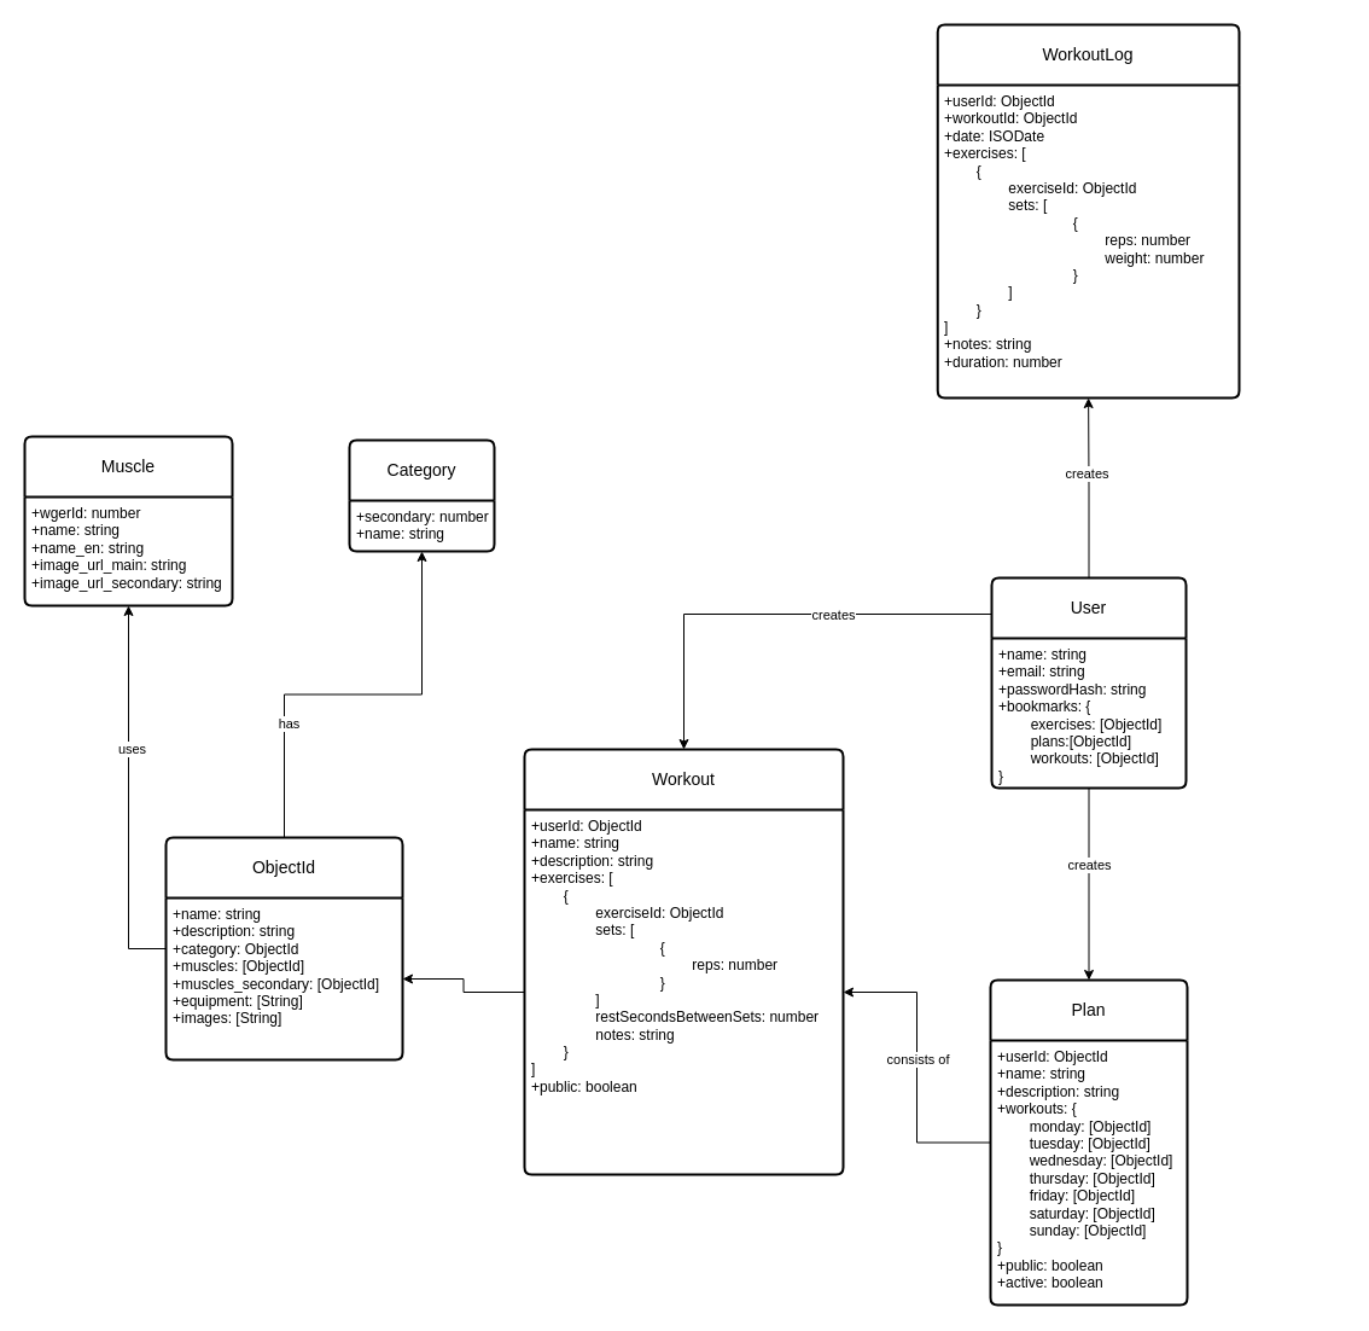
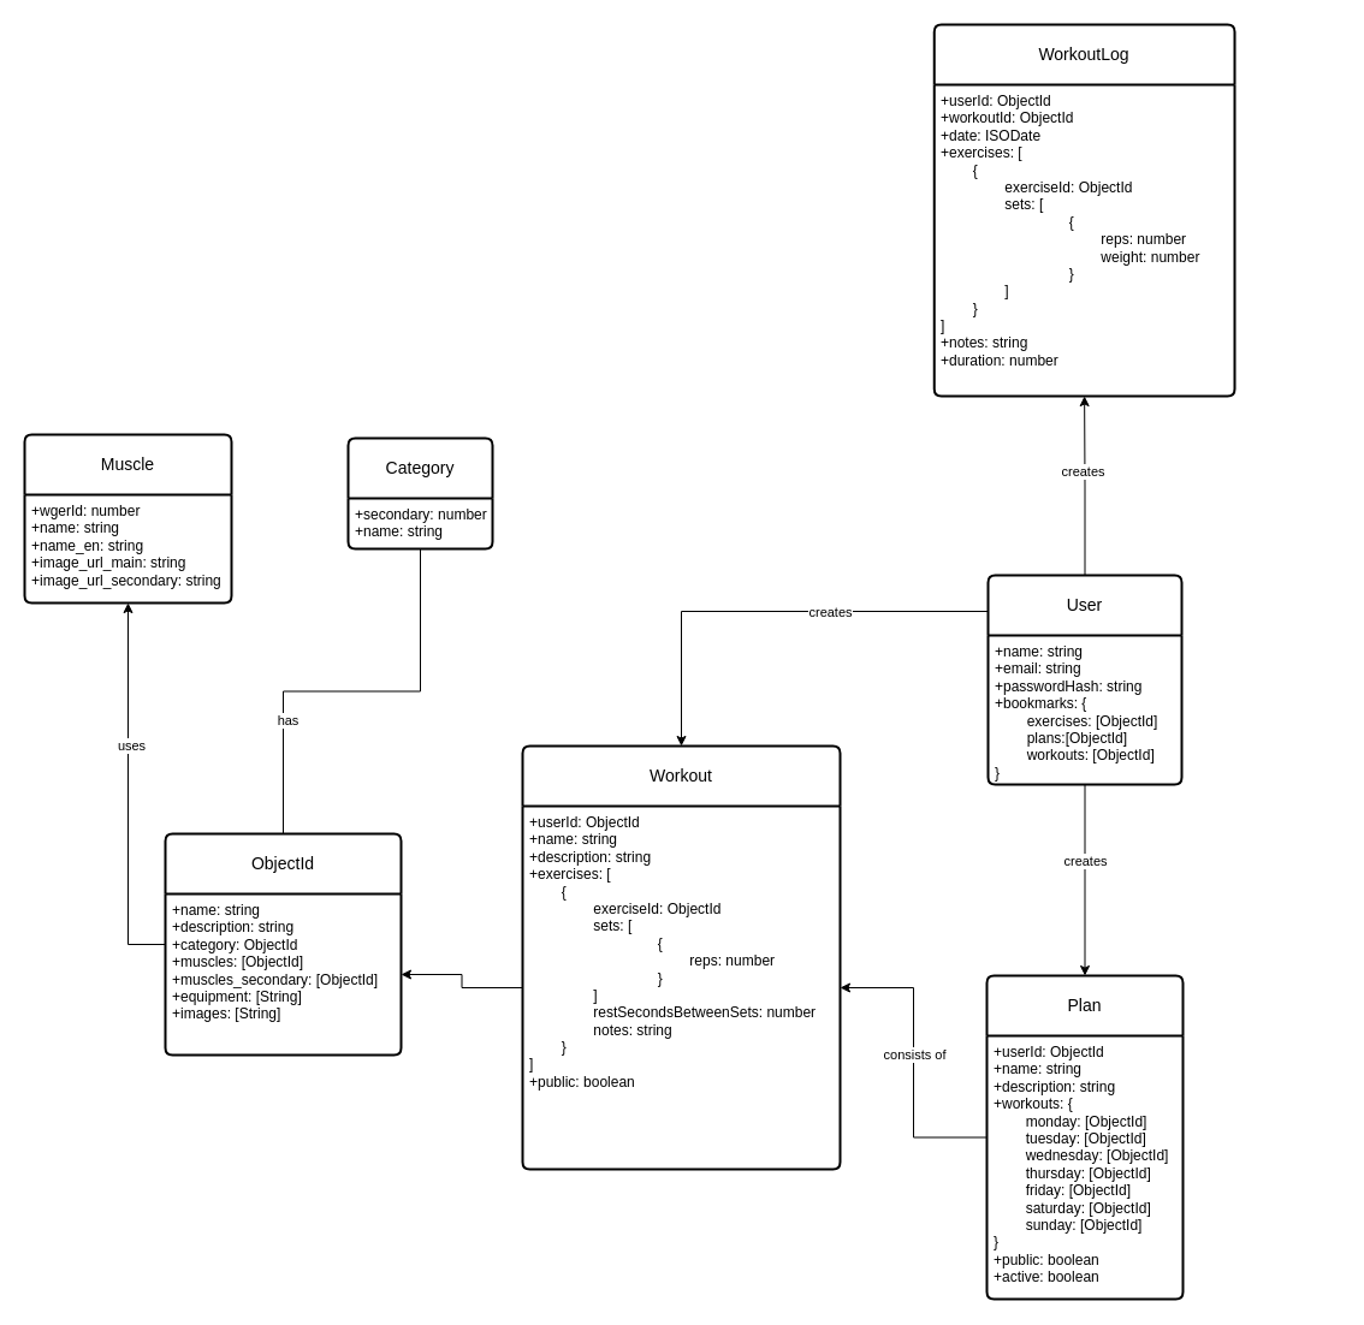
  <mxCell id="0" />
  <mxCell id="1" parent="0" />
  <mxCell id="2" style="edgeStyle=orthogonalEdgeStyle;rounded=0;orthogonalLoop=1;jettySize=auto;html=1;exitX=0.5;exitY=0;exitDx=0;exitDy=0;entryX=0.5;entryY=1;entryDx=0;entryDy=0;" parent="1" source="4" target="13" edge="1"><mxGeometry relative="1" as="geometry" /></mxCell>
  <mxCell id="3" value="creates" style="edgeLabel;html=1;align=center;verticalAlign=middle;resizable=0;points=[];" parent="2" vertex="1" connectable="0"><mxGeometry x="0.164" y="2" relative="1" as="geometry"><mxPoint as="offset" /></mxGeometry></mxCell>
  <mxCell id="4" value="User" style="swimlane;childLayout=stackLayout;horizontal=1;startSize=50;horizontalStack=0;rounded=1;fontSize=14;fontStyle=0;strokeWidth=2;resizeParent=0;resizeLast=1;shadow=0;dashed=0;align=center;arcSize=4;whiteSpace=wrap;html=1;" parent="1" vertex="1"><mxGeometry x="821" y="478" width="161" height="174" as="geometry" /></mxCell>
  <mxCell id="5" value="+name: string&lt;div&gt;+email: string&lt;br&gt;+passwordHash: string&lt;/div&gt;&lt;div&gt;+bookmarks: {&lt;/div&gt;&lt;div&gt;&lt;span style=&quot;white-space: pre;&quot;&gt;&#09;&lt;/span&gt;exercises: [ObjectId]&lt;br&gt;&lt;/div&gt;&lt;div&gt;&lt;span style=&quot;white-space: pre;&quot;&gt;&#09;&lt;/span&gt;plans:[ObjectId]&lt;br&gt;&lt;/div&gt;&lt;div&gt;&lt;span style=&quot;white-space: pre;&quot;&gt;&#09;&lt;/span&gt;workouts: [ObjectId]&lt;br&gt;&lt;/div&gt;&lt;div&gt;}&lt;/div&gt;" style="align=left;strokeColor=none;fillColor=none;spacingLeft=4;fontSize=12;verticalAlign=top;resizable=0;rotatable=0;part=1;html=1;" parent="4" vertex="1"><mxGeometry y="50" width="161" height="124" as="geometry" /></mxCell>
  <mxCell id="6" style="edgeStyle=orthogonalEdgeStyle;rounded=0;orthogonalLoop=1;jettySize=auto;html=1;exitX=0;exitY=0.5;exitDx=0;exitDy=0;entryX=1;entryY=0.5;entryDx=0;entryDy=0;" parent="1" source="8" target="11" edge="1"><mxGeometry relative="1" as="geometry" /></mxCell>
  <mxCell id="7" value="consists of" style="edgeLabel;html=1;align=center;verticalAlign=middle;resizable=0;points=[];" parent="6" vertex="1" connectable="0"><mxGeometry x="0.104" y="3" relative="1" as="geometry"><mxPoint x="3" y="6" as="offset" /></mxGeometry></mxCell>
  <mxCell id="8" value="Plan" style="swimlane;childLayout=stackLayout;horizontal=1;startSize=50;horizontalStack=0;rounded=1;fontSize=14;fontStyle=0;strokeWidth=2;resizeParent=0;resizeLast=1;shadow=0;dashed=0;align=center;arcSize=4;whiteSpace=wrap;html=1;" parent="1" vertex="1"><mxGeometry x="820" y="811" width="163" height="269" as="geometry" /></mxCell>
  <mxCell id="9" value="+userId: ObjectId&lt;br&gt;+name: string&amp;nbsp;&lt;div&gt;+description: string&lt;br&gt;&lt;div&gt;+workouts: {&lt;/div&gt;&lt;div&gt;&lt;span style=&quot;white-space: pre;&quot;&gt;&#09;&lt;/span&gt;monday: [ObjectId]&lt;br&gt;&lt;/div&gt;&lt;div&gt;&lt;span style=&quot;white-space: pre;&quot;&gt;&#09;&lt;/span&gt;tuesday: [ObjectId]&lt;br&gt;&lt;/div&gt;&lt;div&gt;&lt;span style=&quot;white-space: pre;&quot;&gt;&#09;&lt;/span&gt;wednesday: [ObjectId]&lt;br&gt;&lt;/div&gt;&lt;div&gt;&lt;span style=&quot;white-space: pre;&quot;&gt;&#09;&lt;/span&gt;thursday: [ObjectId]&lt;br&gt;&lt;/div&gt;&lt;div&gt;&lt;span style=&quot;white-space: pre;&quot;&gt;&#09;&lt;/span&gt;friday: [ObjectId]&lt;br&gt;&lt;/div&gt;&lt;div&gt;&lt;span style=&quot;white-space: pre;&quot;&gt;&#09;&lt;/span&gt;saturday: [ObjectId]&lt;br&gt;&lt;/div&gt;&lt;div&gt;&lt;span style=&quot;white-space: pre;&quot;&gt;&#09;&lt;/span&gt;sunday: [ObjectId]&lt;br&gt;&lt;/div&gt;&lt;div&gt;}&lt;/div&gt;&lt;div&gt;+public: boolean&lt;/div&gt;&lt;/div&gt;&lt;div&gt;+active: boolean&lt;/div&gt;" style="align=left;strokeColor=none;fillColor=none;spacingLeft=4;fontSize=12;verticalAlign=top;resizable=0;rotatable=0;part=1;html=1;" parent="8" vertex="1"><mxGeometry y="50" width="163" height="219" as="geometry" /></mxCell>
  <mxCell id="10" value="Workout" style="swimlane;childLayout=stackLayout;horizontal=1;startSize=50;horizontalStack=0;rounded=1;fontSize=14;fontStyle=0;strokeWidth=2;resizeParent=0;resizeLast=1;shadow=0;dashed=0;align=center;arcSize=4;whiteSpace=wrap;html=1;" parent="1" vertex="1"><mxGeometry x="434" y="620" width="264" height="352" as="geometry" /></mxCell>
  <mxCell id="11" value="+userId: ObjectId&lt;br&gt;+name: string&lt;br&gt;+description: string&lt;div&gt;+exercises: [&lt;/div&gt;&lt;div&gt;&lt;span style=&quot;white-space: pre;&quot;&gt;&#09;&lt;/span&gt;{&lt;/div&gt;&lt;div&gt;&lt;span style=&quot;white-space: pre;&quot;&gt;&#09;&lt;/span&gt;&lt;span style=&quot;white-space: pre;&quot;&gt;&#09;&lt;/span&gt;exerciseId: ObjectId&lt;br&gt;&lt;/div&gt;&lt;div&gt;&lt;span style=&quot;white-space: pre;&quot;&gt;&#09;&lt;/span&gt;&lt;span style=&quot;white-space: pre;&quot;&gt;&#09;&lt;/span&gt;sets: [&lt;span style=&quot;white-space: pre;&quot;&gt;&#09;&lt;/span&gt;&lt;/div&gt;&lt;div&gt;&lt;span style=&quot;white-space: pre;&quot;&gt;&#09;&lt;/span&gt;&lt;span style=&quot;white-space: pre;&quot;&gt;&#09;&lt;/span&gt;&lt;span style=&quot;white-space: pre;&quot;&gt;&#09;&lt;/span&gt;&lt;span style=&quot;white-space: pre;&quot;&gt;&#09;&lt;/span&gt;{&lt;br&gt;&lt;/div&gt;&lt;div&gt;&lt;span style=&quot;background-color: transparent; color: light-dark(rgb(0, 0, 0), rgb(255, 255, 255));&quot;&gt;&lt;span style=&quot;white-space: pre;&quot;&gt;&#09;&lt;/span&gt;&lt;span style=&quot;white-space: pre;&quot;&gt;&#09;&lt;/span&gt;&lt;span style=&quot;white-space: pre;&quot;&gt;&#09;&lt;/span&gt;&lt;span style=&quot;white-space: pre;&quot;&gt;&#09;&lt;span style=&quot;white-space: pre;&quot;&gt;&#09;&lt;/span&gt;&lt;/span&gt;reps: number&lt;/span&gt;&lt;/div&gt;&lt;div&gt;&lt;span style=&quot;white-space: pre;&quot;&gt;&#09;&lt;/span&gt;&lt;span style=&quot;white-space: pre;&quot;&gt;&#09;&lt;/span&gt;&lt;span style=&quot;white-space: pre;&quot;&gt;&#09;&lt;/span&gt;&lt;span style=&quot;white-space: pre;&quot;&gt;&#09;&lt;/span&gt;}&lt;br&gt;&lt;/div&gt;&lt;div&gt;&lt;span style=&quot;white-space: pre;&quot;&gt;&#09;&lt;/span&gt;&lt;span style=&quot;white-space: pre;&quot;&gt;&#09;&lt;/span&gt;]&lt;br&gt;&lt;/div&gt;&lt;div&gt;&lt;span style=&quot;white-space: pre;&quot;&gt;&#09;&lt;/span&gt;&lt;span style=&quot;white-space: pre;&quot;&gt;&#09;&lt;/span&gt;&lt;span style=&quot;background-color: transparent; color: light-dark(rgb(0, 0, 0), rgb(255, 255, 255));&quot;&gt;restSecondsBetweenSets: number&lt;/span&gt;&lt;br&gt;&lt;/div&gt;&lt;div&gt;&lt;span style=&quot;white-space: pre;&quot;&gt;&#09;&lt;/span&gt;&lt;span style=&quot;white-space: pre;&quot;&gt;&#09;&lt;/span&gt;notes: string&lt;br&gt;&lt;/div&gt;&lt;div&gt;&lt;span style=&quot;white-space: pre;&quot;&gt;&#09;&lt;/span&gt;}&lt;br&gt;&lt;/div&gt;&lt;div&gt;]&lt;/div&gt;&lt;div&gt;+public: boolean&lt;/div&gt;" style="align=left;strokeColor=none;fillColor=none;spacingLeft=4;fontSize=12;verticalAlign=top;resizable=0;rotatable=0;part=1;html=1;" parent="10" vertex="1"><mxGeometry y="50" width="264" height="302" as="geometry" /></mxCell>
  <mxCell id="12" value="WorkoutLog" style="swimlane;childLayout=stackLayout;horizontal=1;startSize=50;horizontalStack=0;rounded=1;fontSize=14;fontStyle=0;strokeWidth=2;resizeParent=0;resizeLast=1;shadow=0;dashed=0;align=center;arcSize=4;whiteSpace=wrap;html=1;" parent="1" vertex="1"><mxGeometry x="776.25" y="20" width="249.75" height="309" as="geometry" /></mxCell>
  <mxCell id="13" value="+userId: ObjectId&lt;div&gt;+workoutId: ObjectId&lt;br&gt;+date: ISODate&lt;br&gt;+exercises: [&lt;div&gt;&lt;span style=&quot;white-space: pre;&quot;&gt;&#09;&lt;/span&gt;{&lt;/div&gt;&lt;div&gt;&lt;span style=&quot;white-space: pre;&quot;&gt;&#09;&lt;/span&gt;&lt;span style=&quot;white-space: pre;&quot;&gt;&#09;&lt;/span&gt;exerciseId: ObjectId&lt;br&gt;&lt;/div&gt;&lt;div&gt;&lt;span style=&quot;white-space: pre;&quot;&gt;&#09;&lt;/span&gt;&lt;span style=&quot;white-space: pre;&quot;&gt;&#09;&lt;/span&gt;sets: [&lt;br&gt;&lt;/div&gt;&lt;div&gt;&lt;span style=&quot;white-space: pre;&quot;&gt;&#09;&lt;/span&gt;&lt;span style=&quot;white-space: pre;&quot;&gt;&#09;&lt;span style=&quot;white-space: pre;&quot;&gt;&#09;&lt;span style=&quot;white-space: pre;&quot;&gt;&#09;&lt;/span&gt;&lt;/span&gt;{ &lt;/span&gt;&lt;/div&gt;&lt;div&gt;&lt;span style=&quot;white-space: pre;&quot;&gt;&#09;&lt;/span&gt;&lt;span style=&quot;white-space: pre;&quot;&gt;&#09;&lt;/span&gt;&lt;span style=&quot;white-space: pre;&quot;&gt;&#09;&lt;/span&gt;&lt;span style=&quot;white-space: pre;&quot;&gt;&#09;&lt;/span&gt;&lt;span style=&quot;white-space: pre;&quot;&gt;&#09;&lt;/span&gt;&lt;span style=&quot;white-space-collapse: preserve; background-color: transparent; color: light-dark(rgb(0, 0, 0), rgb(255, 255, 255));&quot;&gt;reps: number&lt;/span&gt;&lt;br&gt;&lt;/div&gt;&lt;div&gt;&lt;span style=&quot;white-space: pre;&quot;&gt;&lt;span style=&quot;white-space: pre;&quot;&gt;&#09;&lt;/span&gt;&lt;span style=&quot;white-space: pre;&quot;&gt;&#09;&lt;/span&gt;&lt;span style=&quot;white-space: pre;&quot;&gt;&#09;&lt;/span&gt;&lt;span style=&quot;white-space: pre;&quot;&gt;&#09;&lt;span style=&quot;white-space: pre;&quot;&gt;&#09;&lt;/span&gt;&lt;/span&gt;weight: number&lt;/span&gt;&lt;span style=&quot;white-space-collapse: preserve; background-color: transparent; color: light-dark(rgb(0, 0, 0), rgb(255, 255, 255));&quot;&gt;&#09;&lt;/span&gt;&lt;span style=&quot;white-space-collapse: preserve; background-color: transparent; color: light-dark(rgb(0, 0, 0), rgb(255, 255, 255));&quot;&gt;&#09;&lt;/span&gt;&lt;span style=&quot;white-space-collapse: preserve; background-color: transparent; color: light-dark(rgb(0, 0, 0), rgb(255, 255, 255));&quot;&gt;&#09;&lt;/span&gt;&lt;span style=&quot;white-space-collapse: preserve; background-color: transparent; color: light-dark(rgb(0, 0, 0), rgb(255, 255, 255));&quot;&gt;&#09;&lt;/span&gt;&lt;span style=&quot;white-space-collapse: preserve; background-color: transparent; color: light-dark(rgb(0, 0, 0), rgb(255, 255, 255));&quot;&gt;&#09;&lt;/span&gt;&lt;span style=&quot;white-space-collapse: preserve; background-color: transparent; color: light-dark(rgb(0, 0, 0), rgb(255, 255, 255));&quot;&gt; &lt;/span&gt;&lt;/div&gt;&lt;div&gt;&lt;/div&gt;&lt;div&gt;&lt;span style=&quot;background-color: transparent; color: light-dark(rgb(0, 0, 0), rgb(255, 255, 255)); white-space-collapse: preserve;&quot;&gt;&#09;&lt;/span&gt;&lt;span style=&quot;background-color: transparent; color: light-dark(rgb(0, 0, 0), rgb(255, 255, 255)); white-space-collapse: preserve;&quot;&gt;&#09;&lt;/span&gt;&lt;span style=&quot;background-color: transparent; color: light-dark(rgb(0, 0, 0), rgb(255, 255, 255)); white-space-collapse: preserve;&quot;&gt;&#09;&lt;/span&gt;&lt;span style=&quot;background-color: transparent; color: light-dark(rgb(0, 0, 0), rgb(255, 255, 255)); white-space-collapse: preserve;&quot;&gt;&#09;&lt;/span&gt;&lt;span style=&quot;background-color: transparent; color: light-dark(rgb(0, 0, 0), rgb(255, 255, 255)); white-space-collapse: preserve;&quot;&gt;}&lt;/span&gt;&lt;/div&gt;&lt;div&gt;&lt;/div&gt;&lt;div&gt;&lt;/div&gt;&lt;div&gt;&lt;span style=&quot;background-color: transparent; color: light-dark(rgb(0, 0, 0), rgb(255, 255, 255)); white-space-collapse: preserve;&quot;&gt;&#09;&lt;/span&gt;&lt;span style=&quot;background-color: transparent; color: light-dark(rgb(0, 0, 0), rgb(255, 255, 255)); white-space-collapse: preserve;&quot;&gt;&#09;&lt;/span&gt;&lt;span style=&quot;background-color: transparent; color: light-dark(rgb(0, 0, 0), rgb(255, 255, 255));&quot;&gt;]&lt;/span&gt;&lt;/div&gt;&lt;div&gt;&lt;span style=&quot;white-space: pre;&quot;&gt;&#09;&lt;/span&gt;}&lt;br&gt;&lt;/div&gt;&lt;div&gt;]&lt;/div&gt;&lt;div&gt;+notes: string&lt;/div&gt;&lt;/div&gt;&lt;div&gt;+duration: number&lt;/div&gt;" style="align=left;strokeColor=none;fillColor=none;spacingLeft=4;fontSize=12;verticalAlign=top;resizable=0;rotatable=0;part=1;html=1;" parent="12" vertex="1"><mxGeometry y="50" width="249.75" height="259" as="geometry" /></mxCell>
  <mxCell id="14" style="edgeStyle=orthogonalEdgeStyle;rounded=0;orthogonalLoop=1;jettySize=auto;html=1;exitX=0.5;exitY=1;exitDx=0;exitDy=0;entryX=0.5;entryY=0;entryDx=0;entryDy=0;" parent="1" source="5" target="8" edge="1"><mxGeometry relative="1" as="geometry" /></mxCell>
  <mxCell id="15" value="creates" style="edgeLabel;html=1;align=center;verticalAlign=middle;resizable=0;points=[];" parent="14" vertex="1" connectable="0"><mxGeometry x="-0.203" relative="1" as="geometry"><mxPoint as="offset" /></mxGeometry></mxCell>
  <mxCell id="16" style="edgeStyle=orthogonalEdgeStyle;rounded=0;orthogonalLoop=1;jettySize=auto;html=1;exitX=0;exitY=0;exitDx=0;exitDy=0;entryX=0.5;entryY=0;entryDx=0;entryDy=0;" parent="1" source="5" target="10" edge="1"><mxGeometry relative="1" as="geometry" /></mxCell>
  <mxCell id="17" value="creates" style="edgeLabel;html=1;align=center;verticalAlign=middle;resizable=0;points=[];" parent="16" vertex="1" connectable="0"><mxGeometry x="-0.216" relative="1" as="geometry"><mxPoint as="offset" /></mxGeometry></mxCell>
- <mxCell id="18" style="edgeStyle=orthogonalEdgeStyle;rounded=0;orthogonalLoop=1;jettySize=auto;html=1;exitX=0.5;exitY=0;exitDx=0;exitDy=0;entryX=0.5;entryY=1;entryDx=0;entryDy=0;" parent="1" source="22" target="25" edge="1"><mxGeometry relative="1" as="geometry" /></mxCell>
+ <mxCell id="18" style="edgeStyle=orthogonalEdgeStyle;rounded=0;orthogonalLoop=1;jettySize=auto;html=1;exitX=0.5;exitY=0;exitDx=0;exitDy=0;entryX=0.5;entryY=1;entryDx=0;entryDy=0;endArrow=none;" parent="1" source="22" target="25" edge="1"><mxGeometry relative="1" as="geometry" /></mxCell>
  <mxCell id="19" value="has" style="edgeLabel;html=1;align=center;verticalAlign=middle;resizable=0;points=[];" parent="18" vertex="1" connectable="0"><mxGeometry x="-0.458" y="-3" relative="1" as="geometry"><mxPoint as="offset" /></mxGeometry></mxCell>
  <mxCell id="20" style="edgeStyle=orthogonalEdgeStyle;rounded=0;orthogonalLoop=1;jettySize=auto;html=1;exitX=0;exitY=0.5;exitDx=0;exitDy=0;entryX=0.5;entryY=1;entryDx=0;entryDy=0;" parent="1" source="22" target="27" edge="1"><mxGeometry relative="1" as="geometry" /></mxCell>
  <mxCell id="21" value="uses" style="edgeLabel;html=1;align=center;verticalAlign=middle;resizable=0;points=[];" parent="20" vertex="1" connectable="0"><mxGeometry x="0.248" y="-2" relative="1" as="geometry"><mxPoint as="offset" /></mxGeometry></mxCell>
  <mxCell id="22" value="ObjectId" style="swimlane;childLayout=stackLayout;horizontal=1;startSize=50;horizontalStack=0;rounded=1;fontSize=14;fontStyle=0;strokeWidth=2;resizeParent=0;resizeLast=1;shadow=0;dashed=0;align=center;arcSize=4;whiteSpace=wrap;html=1;" parent="1" vertex="1"><mxGeometry x="137" y="693" width="196" height="184" as="geometry" /></mxCell>
  <mxCell id="23" value="+name: string&lt;br&gt;+description: string&lt;br&gt;&lt;div&gt;+category: ObjectId&lt;/div&gt;&lt;div&gt;+muscles: [ObjectId]&lt;/div&gt;&lt;div&gt;+muscles_secondary: [ObjectId]&lt;/div&gt;&lt;div&gt;+equipment: [String]&lt;/div&gt;&lt;div&gt;+images: [String]&lt;/div&gt;" style="align=left;strokeColor=none;fillColor=none;spacingLeft=4;fontSize=12;verticalAlign=top;resizable=0;rotatable=0;part=1;html=1;" parent="22" vertex="1"><mxGeometry y="50" width="196" height="134" as="geometry" /></mxCell>
  <mxCell id="24" value="Category" style="swimlane;childLayout=stackLayout;horizontal=1;startSize=50;horizontalStack=0;rounded=1;fontSize=14;fontStyle=0;strokeWidth=2;resizeParent=0;resizeLast=1;shadow=0;dashed=0;align=center;arcSize=4;whiteSpace=wrap;html=1;" parent="1" vertex="1"><mxGeometry x="289" y="364" width="120" height="92" as="geometry" /></mxCell>
  <mxCell id="25" value="&lt;div&gt;+secondary: number&lt;/div&gt;&lt;div&gt;+name: string&lt;/div&gt;" style="align=left;strokeColor=none;fillColor=none;spacingLeft=4;fontSize=12;verticalAlign=top;resizable=0;rotatable=0;part=1;html=1;" parent="24" vertex="1"><mxGeometry y="50" width="120" height="42" as="geometry" /></mxCell>
  <mxCell id="26" value="Muscle" style="swimlane;childLayout=stackLayout;horizontal=1;startSize=50;horizontalStack=0;rounded=1;fontSize=14;fontStyle=0;strokeWidth=2;resizeParent=0;resizeLast=1;shadow=0;dashed=0;align=center;arcSize=4;whiteSpace=wrap;html=1;" parent="1" vertex="1"><mxGeometry x="20" y="361" width="172" height="140" as="geometry" /></mxCell>
  <mxCell id="27" value="&lt;div&gt;+wgerId: number&lt;/div&gt;+name: string&lt;div&gt;+name_en: string&lt;/div&gt;&lt;div&gt;+image_url_main: string&lt;/div&gt;&lt;div&gt;+image_url_secondary: string&amp;nbsp;&lt;/div&gt;" style="align=left;strokeColor=none;fillColor=none;spacingLeft=4;fontSize=12;verticalAlign=top;resizable=0;rotatable=0;part=1;html=1;" parent="26" vertex="1"><mxGeometry y="50" width="172" height="90" as="geometry" /></mxCell>
  <mxCell id="28" style="edgeStyle=orthogonalEdgeStyle;rounded=0;orthogonalLoop=1;jettySize=auto;html=1;exitX=0;exitY=0.5;exitDx=0;exitDy=0;entryX=1;entryY=0.5;entryDx=0;entryDy=0;" parent="1" source="11" target="23" edge="1"><mxGeometry relative="1" as="geometry" /></mxCell>
